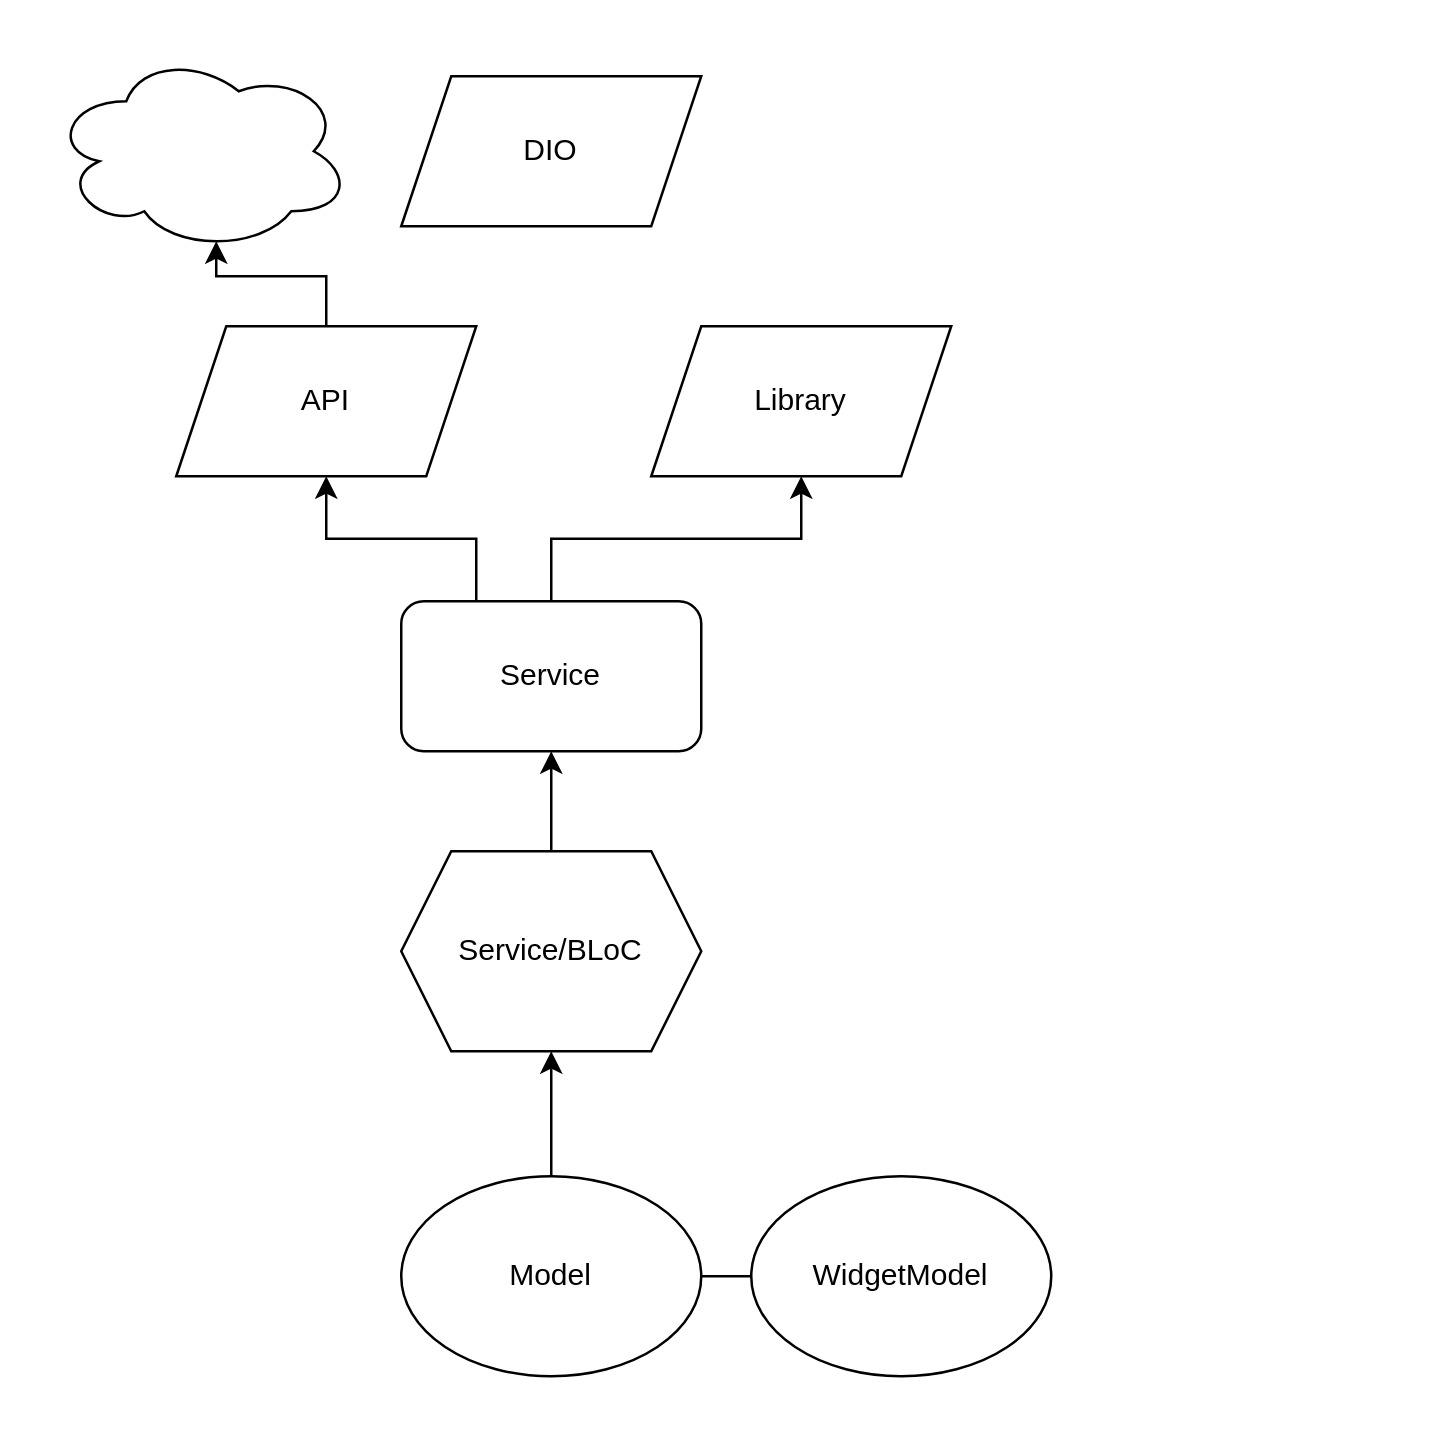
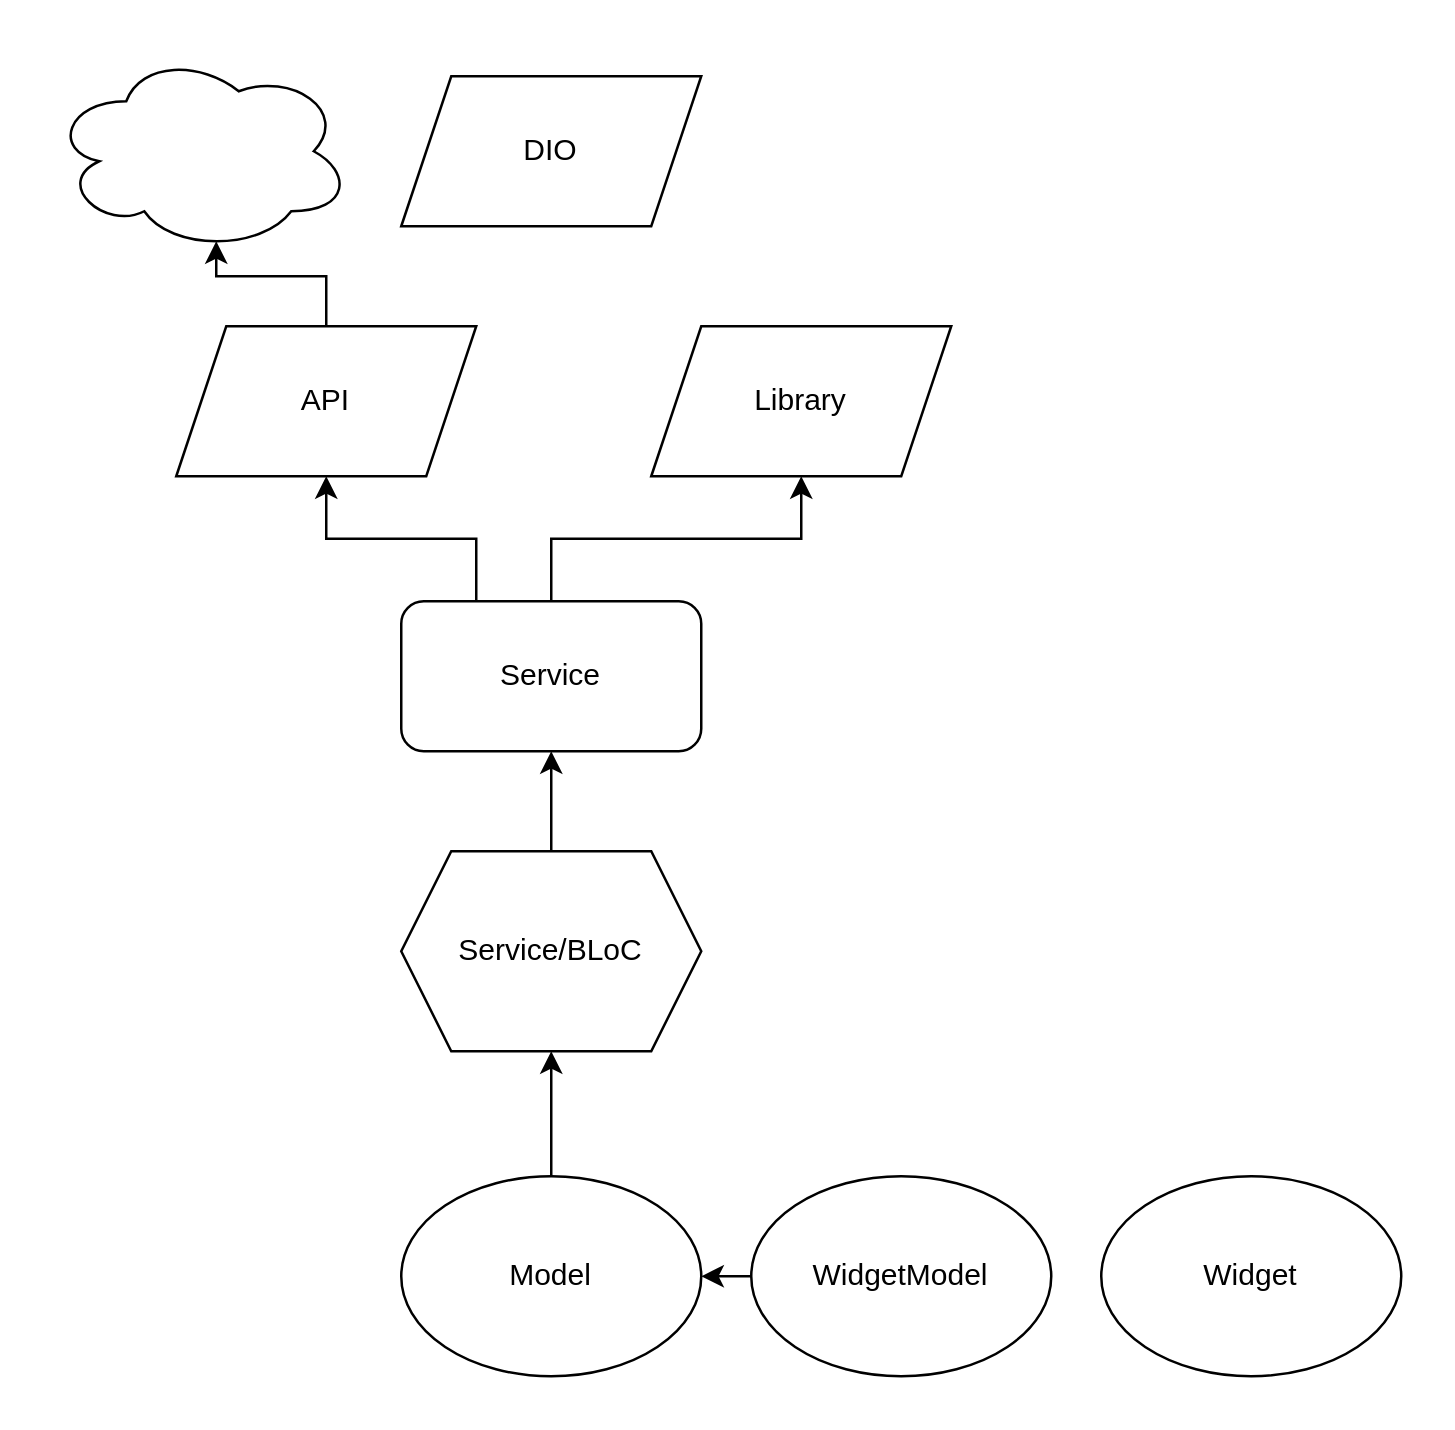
  <mxCell id="0" />
  <mxCell id="1" parent="0" />
  <mxCell id="2" style="edgeStyle=orthogonalEdgeStyle;rounded=0;orthogonalLoop=1;jettySize=auto;html=1;exitX=0.5;exitY=0;exitDx=0;exitDy=0;entryX=0.5;entryY=1;entryDx=0;entryDy=0;" edge="1" parent="1" source="4" target="8"><mxGeometry relative="1" as="geometry"><Array as="points"><mxPoint x="220" y="215" /><mxPoint x="320" y="215" /></Array></mxGeometry></mxCell>
  <mxCell id="3" style="edgeStyle=orthogonalEdgeStyle;rounded=0;orthogonalLoop=1;jettySize=auto;html=1;exitX=0.25;exitY=0;exitDx=0;exitDy=0;entryX=0.5;entryY=1;entryDx=0;entryDy=0;" edge="1" parent="1" source="4" target="7"><mxGeometry relative="1" as="geometry"><Array as="points"><mxPoint x="190" y="215" /><mxPoint x="130" y="215" /></Array></mxGeometry></mxCell>
  <mxCell id="4" value="&lt;div&gt;Service&lt;/div&gt;" style="rounded=1;whiteSpace=wrap;html=1;" vertex="1" parent="1"><mxGeometry x="160" y="240" width="120" height="60" as="geometry" /></mxCell>
  <mxCell id="5" value="" style="ellipse;shape=cloud;whiteSpace=wrap;html=1;" vertex="1" parent="1"><mxGeometry x="20" y="20" width="120" height="80" as="geometry" /></mxCell>
  <mxCell id="6" style="edgeStyle=orthogonalEdgeStyle;rounded=0;orthogonalLoop=1;jettySize=auto;html=1;entryX=0.55;entryY=0.95;entryDx=0;entryDy=0;entryPerimeter=0;" edge="1" parent="1" source="7" target="5"><mxGeometry relative="1" as="geometry" /></mxCell>
  <mxCell id="7" value="API" style="shape=parallelogram;perimeter=parallelogramPerimeter;whiteSpace=wrap;html=1;fixedSize=1;" vertex="1" parent="1"><mxGeometry x="70" y="130" width="120" height="60" as="geometry" /></mxCell>
  <mxCell id="8" value="Library" style="shape=parallelogram;perimeter=parallelogramPerimeter;whiteSpace=wrap;html=1;fixedSize=1;" vertex="1" parent="1"><mxGeometry x="260" y="130" width="120" height="60" as="geometry" /></mxCell>
  <mxCell id="9" value="DIO" style="shape=parallelogram;perimeter=parallelogramPerimeter;whiteSpace=wrap;html=1;fixedSize=1;" vertex="1" parent="1"><mxGeometry x="160" y="30" width="120" height="60" as="geometry" /></mxCell>
  <mxCell id="10" style="edgeStyle=orthogonalEdgeStyle;rounded=0;orthogonalLoop=1;jettySize=auto;html=1;exitX=0.5;exitY=0;exitDx=0;exitDy=0;entryX=0.5;entryY=1;entryDx=0;entryDy=0;" edge="1" parent="1" source="11" target="4"><mxGeometry relative="1" as="geometry" /></mxCell>
  <mxCell id="11" value="&lt;div&gt;Service/BLoC&lt;/div&gt;" style="shape=hexagon;perimeter=hexagonPerimeter2;whiteSpace=wrap;html=1;fixedSize=1;" vertex="1" parent="1"><mxGeometry x="160" y="340" width="120" height="80" as="geometry" /></mxCell>
  <mxCell id="12" style="edgeStyle=orthogonalEdgeStyle;rounded=0;orthogonalLoop=1;jettySize=auto;html=1;exitX=0.5;exitY=0;exitDx=0;exitDy=0;entryX=0.5;entryY=1;entryDx=0;entryDy=0;" edge="1" parent="1" source="13" target="11"><mxGeometry relative="1" as="geometry" /></mxCell>
  <mxCell id="13" value="Model" style="ellipse;whiteSpace=wrap;html=1;" vertex="1" parent="1"><mxGeometry x="160" y="470" width="120" height="80" as="geometry" /></mxCell>
- <mxCell id="14" style="edgeStyle=orthogonalEdgeStyle;rounded=0;orthogonalLoop=1;jettySize=auto;html=1;exitX=0;exitY=0.5;exitDx=0;exitDy=0;entryX=1;entryY=0.5;entryDx=0;entryDy=0;endArrow=none;" edge="1" parent="1" source="15" target="13"><mxGeometry relative="1" as="geometry" /></mxCell>
+ <mxCell id="14" style="edgeStyle=orthogonalEdgeStyle;rounded=0;orthogonalLoop=1;jettySize=auto;html=1;exitX=0;exitY=0.5;exitDx=0;exitDy=0;entryX=1;entryY=0.5;entryDx=0;entryDy=0;" edge="1" parent="1" source="15" target="13"><mxGeometry relative="1" as="geometry" /></mxCell>
  <mxCell id="15" value="WidgetModel" style="ellipse;whiteSpace=wrap;html=1;" vertex="1" parent="1"><mxGeometry x="300" y="470" width="120" height="80" as="geometry" /></mxCell>
+ <mxCell id="16" value="Widget" style="ellipse;whiteSpace=wrap;html=1;" vertex="1" parent="1"><mxGeometry x="440" y="470" width="120" height="80" as="geometry" /></mxCell>
